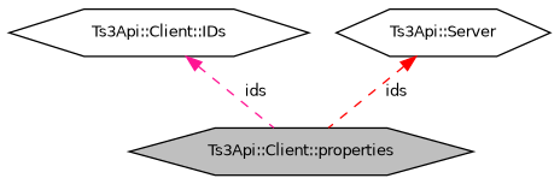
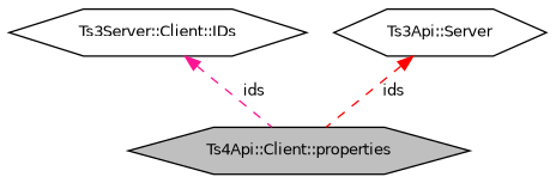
  digraph {
    node [color=black fillcolor=white fontname=Helvetica fontsize=10 shape=hexagon style=filled]
    edge [dir=back fontname=Helvetica fontsize=10 labelfontname=Helvetica labelfontsize=10 style=dashed]
-   n1 [fillcolor=grey75 fontcolor=black height=0.2 label="Ts3Api::Client::properties" width=0.4]
-   n2 [height=0.2 label="Ts3Api::Client::IDs" width=0.4]
+   n1 [fillcolor=grey75 fontcolor=black height=0.2 label="Ts4Api::Client::properties" width=0.4]
+   n2 [height=0.2 label="Ts3Server::Client::IDs" width=0.4]
    n3 [height=0.2 label="Ts3Api::Server" width=0.4]
    n2 -> n1 [color=deeppink label=" ids"]
    n3 -> n1 [color=red label=" ids"]
  }
